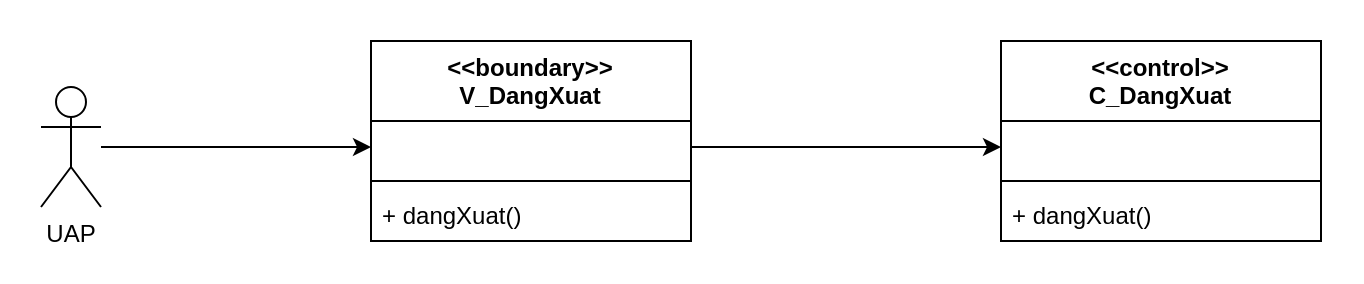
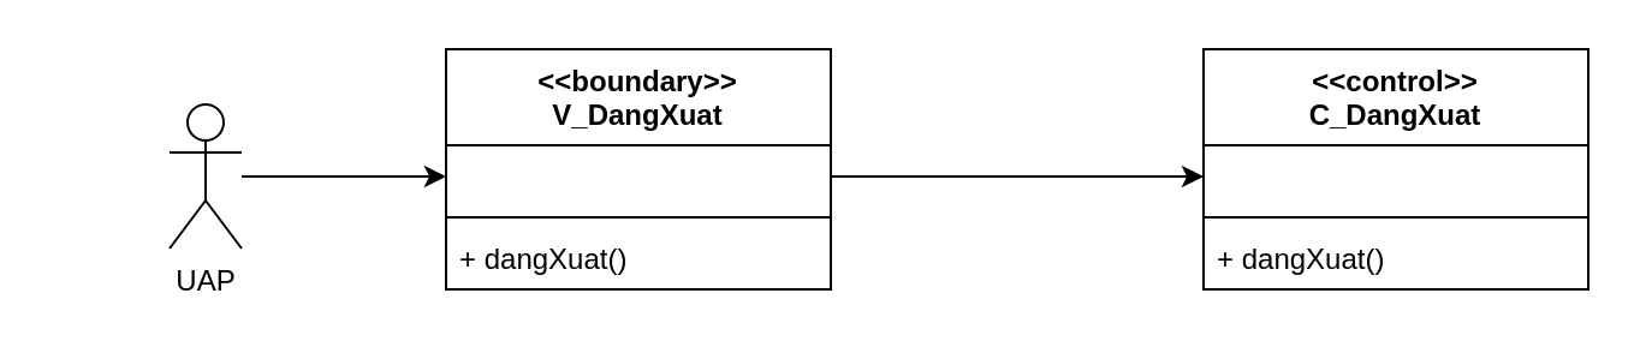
  <mxCell id="0" />
  <mxCell id="1" parent="0" />
- <mxCell id="2" value="UAP" style="shape=umlActor;verticalLabelPosition=bottom;verticalAlign=top;html=1;" vertex="1" parent="1"><mxGeometry x="20" y="43" width="30" height="60" as="geometry" /></mxCell>
+ <mxCell id="2" value="UAP" style="shape=umlActor;verticalLabelPosition=bottom;verticalAlign=top;html=1;" vertex="1" parent="1"><mxGeometry x="70" y="43" width="30" height="60" as="geometry" /></mxCell>
  <mxCell id="3" value="&lt;&lt;boundary&gt;&gt;&#10;V_DangXuat" style="swimlane;fontStyle=1;align=center;verticalAlign=top;childLayout=stackLayout;horizontal=1;startSize=40;horizontalStack=0;resizeParent=1;resizeParentMax=0;resizeLast=0;collapsible=1;marginBottom=0;" vertex="1" parent="1"><mxGeometry x="185" y="20" width="160" height="100" as="geometry" /></mxCell>
  <mxCell id="4" value="  " style="text;strokeColor=none;fillColor=none;align=left;verticalAlign=top;spacingLeft=4;spacingRight=4;overflow=hidden;rotatable=0;points=[[0,0.5],[1,0.5]];portConstraint=eastwest;" vertex="1" parent="3"><mxGeometry y="40" width="160" height="26" as="geometry" /></mxCell>
  <mxCell id="5" value="" style="line;strokeWidth=1;fillColor=none;align=left;verticalAlign=middle;spacingTop=-1;spacingLeft=3;spacingRight=3;rotatable=0;labelPosition=right;points=[];portConstraint=eastwest;" vertex="1" parent="3"><mxGeometry y="66" width="160" height="8" as="geometry" /></mxCell>
  <mxCell id="6" value="+ dangXuat()" style="text;strokeColor=none;fillColor=none;align=left;verticalAlign=top;spacingLeft=4;spacingRight=4;overflow=hidden;rotatable=0;points=[[0,0.5],[1,0.5]];portConstraint=eastwest;" vertex="1" parent="3"><mxGeometry y="74" width="160" height="26" as="geometry" /></mxCell>
  <mxCell id="7" value="&lt;&lt;control&gt;&gt;&#10;C_DangXuat" style="swimlane;fontStyle=1;align=center;verticalAlign=top;childLayout=stackLayout;horizontal=1;startSize=40;horizontalStack=0;resizeParent=1;resizeParentMax=0;resizeLast=0;collapsible=1;marginBottom=0;" vertex="1" parent="1"><mxGeometry x="500" y="20" width="160" height="100" as="geometry" /></mxCell>
  <mxCell id="8" value="  " style="text;strokeColor=none;fillColor=none;align=left;verticalAlign=top;spacingLeft=4;spacingRight=4;overflow=hidden;rotatable=0;points=[[0,0.5],[1,0.5]];portConstraint=eastwest;" vertex="1" parent="7"><mxGeometry y="40" width="160" height="26" as="geometry" /></mxCell>
  <mxCell id="9" value="" style="line;strokeWidth=1;fillColor=none;align=left;verticalAlign=middle;spacingTop=-1;spacingLeft=3;spacingRight=3;rotatable=0;labelPosition=right;points=[];portConstraint=eastwest;" vertex="1" parent="7"><mxGeometry y="66" width="160" height="8" as="geometry" /></mxCell>
  <mxCell id="10" value="+ dangXuat()" style="text;strokeColor=none;fillColor=none;align=left;verticalAlign=top;spacingLeft=4;spacingRight=4;overflow=hidden;rotatable=0;points=[[0,0.5],[1,0.5]];portConstraint=eastwest;" vertex="1" parent="7"><mxGeometry y="74" width="160" height="26" as="geometry" /></mxCell>
  <mxCell id="11" value="" style="endArrow=classic;html=1;entryX=0;entryY=0.5;entryDx=0;entryDy=0;" edge="1" parent="1" source="2" target="4"><mxGeometry width="50" height="50" relative="1" as="geometry"><mxPoint x="320" y="74" as="sourcePoint" /><mxPoint x="370" y="24" as="targetPoint" /></mxGeometry></mxCell>
  <mxCell id="12" value="" style="endArrow=classic;html=1;entryX=0;entryY=0.5;entryDx=0;entryDy=0;exitX=1;exitY=0.5;exitDx=0;exitDy=0;" edge="1" parent="1" source="4" target="8"><mxGeometry width="50" height="50" relative="1" as="geometry"><mxPoint x="60" y="83" as="sourcePoint" /><mxPoint x="195" y="83" as="targetPoint" /></mxGeometry></mxCell>
